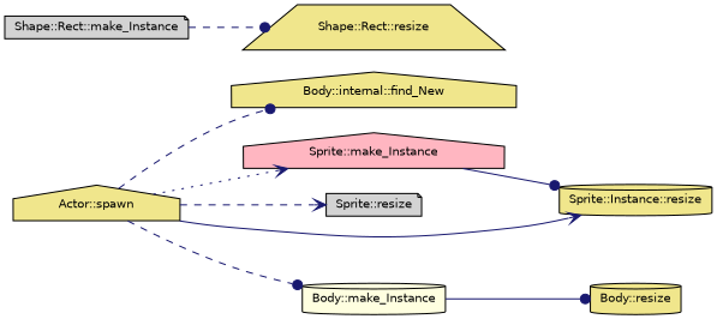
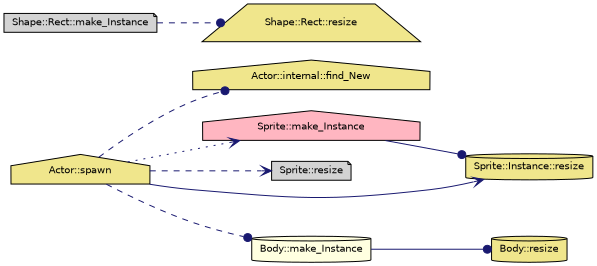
  digraph {
    rankdir=LR
    node [color=black fillcolor=khaki fontname=Helvetica fontsize=10 shape=house style=filled]
    edge [arrowhead=dot color=midnightblue fontname=Helvetica fontsize=10 labelfontname=Helvetica labelfontsize=10 style=dashed]
    n1 [fontcolor=black height=0.2 label="Actor::spawn" width=0.4]
-   n2 [height=0.2 label="Body::internal::find_New" width=0.4]
+   n2 [height=0.2 label="Actor::internal::find_New" width=0.4]
    n3 [fillcolor=lightpink height=0.2 label="Sprite::make_Instance" width=0.4]
    n4 [fillcolor=lightgrey height=0.2 label="Sprite::resize" shape=note width=0.4]
    n5 [fillcolor=lightyellow height=0.2 label="Body::make_Instance" shape=cylinder width=0.4]
    n6 [height=0.2 label="Sprite::Instance::resize" shape=cylinder width=0.4]
    n7 [height=0.2 label="Body::resize" shape=cylinder width=0.4]
    n8 [fillcolor=lightgrey height=0.2 label="Shape::Rect::make_Instance" shape=note width=0.4]
    n9 [height=0.2 label="Shape::Rect::resize" shape=trapezium width=0.4]
    n1 -> n2
    n1 -> n3 [arrowhead=vee style=dotted]
    n1 -> n4 [arrowhead=vee]
    n1 -> n5
    n1 -> n6 [arrowhead=vee style=solid]
    n3 -> n6 [style=solid]
    n5 -> n7 [style=solid]
    n8 -> n9
  }
